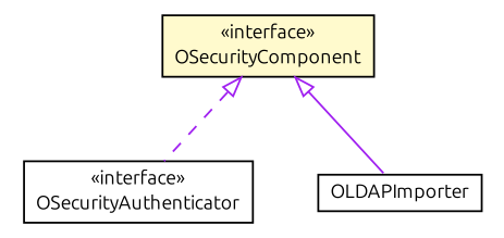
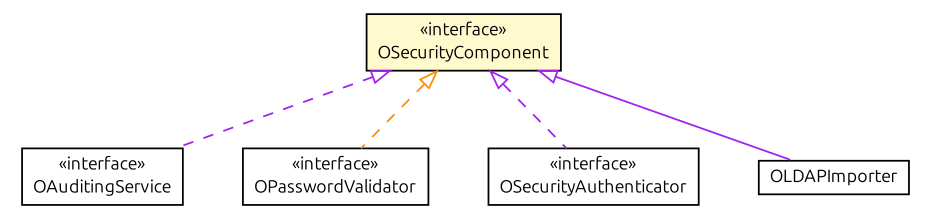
  digraph {
    fontname=Ubuntu
    nodesep=0.25
    ranksep=0.5
    node [fontcolor=black fontname=Ubuntu fontsize=10.0 shape=plaintext]
    edge [arrowtail=empty color=purple dir=back fontname=Ubuntu fontsize=10 headport=p labelfontname=Helvetica labelfontsize=10 style=dashed tailport=p]
+   n1 [label=<<table title="com.orientechnologies.orient.server.security.OAuditingService" border="0" cellborder="1" cellspacing="0" cellpadding="2" port="p" href="./OAuditingService.html"> 		<tr><td><table border="0" cellspacing="0" cellpadding="1"> <tr><td align="center" balign="center"> &#171;interface&#187; </td></tr> <tr><td align="center" balign="center"> OAuditingService </td></tr> 		</table></td></tr> 		</table>>]
    n2 [label=<<table title="com.orientechnologies.orient.server.security.OSecurityComponent" border="0" cellborder="1" cellspacing="0" cellpadding="2" port="p" bgcolor="lemonChiffon" href="./OSecurityComponent.html"> 		<tr><td><table border="0" cellspacing="0" cellpadding="1"> <tr><td align="center" balign="center"> &#171;interface&#187; </td></tr> <tr><td align="center" balign="center"> OSecurityComponent </td></tr> 		</table></td></tr> 		</table>>]
+   n3 [label=<<table title="com.orientechnologies.orient.server.security.OPasswordValidator" border="0" cellborder="1" cellspacing="0" cellpadding="2" port="p" href="./OPasswordValidator.html"> 		<tr><td><table border="0" cellspacing="0" cellpadding="1"> <tr><td align="center" balign="center"> &#171;interface&#187; </td></tr> <tr><td align="center" balign="center"> OPasswordValidator </td></tr> 		</table></td></tr> 		</table>>]
    n4 [label=<<table title="com.orientechnologies.orient.server.security.OSecurityAuthenticator" border="0" cellborder="1" cellspacing="0" cellpadding="2" port="p" href="./OSecurityAuthenticator.html"> 		<tr><td><table border="0" cellspacing="0" cellpadding="1"> <tr><td align="center" balign="center"> &#171;interface&#187; </td></tr> <tr><td align="center" balign="center"> OSecurityAuthenticator </td></tr> 		</table></td></tr> 		</table>>]
    n5 [label=<<table title="com.orientechnologies.security.ldap.OLDAPImporter" border="0" cellborder="1" cellspacing="0" cellpadding="2" port="p" href="../../../security/ldap/OLDAPImporter.html"> 		<tr><td><table border="0" cellspacing="0" cellpadding="1"> <tr><td align="center" balign="center"> OLDAPImporter </td></tr> 		</table></td></tr> 		</table>>]
+   n2 -> n1
+   n2 -> n3 [color=darkorange]
    n2 -> n4
    n2 -> n5 [style=solid]
  }
